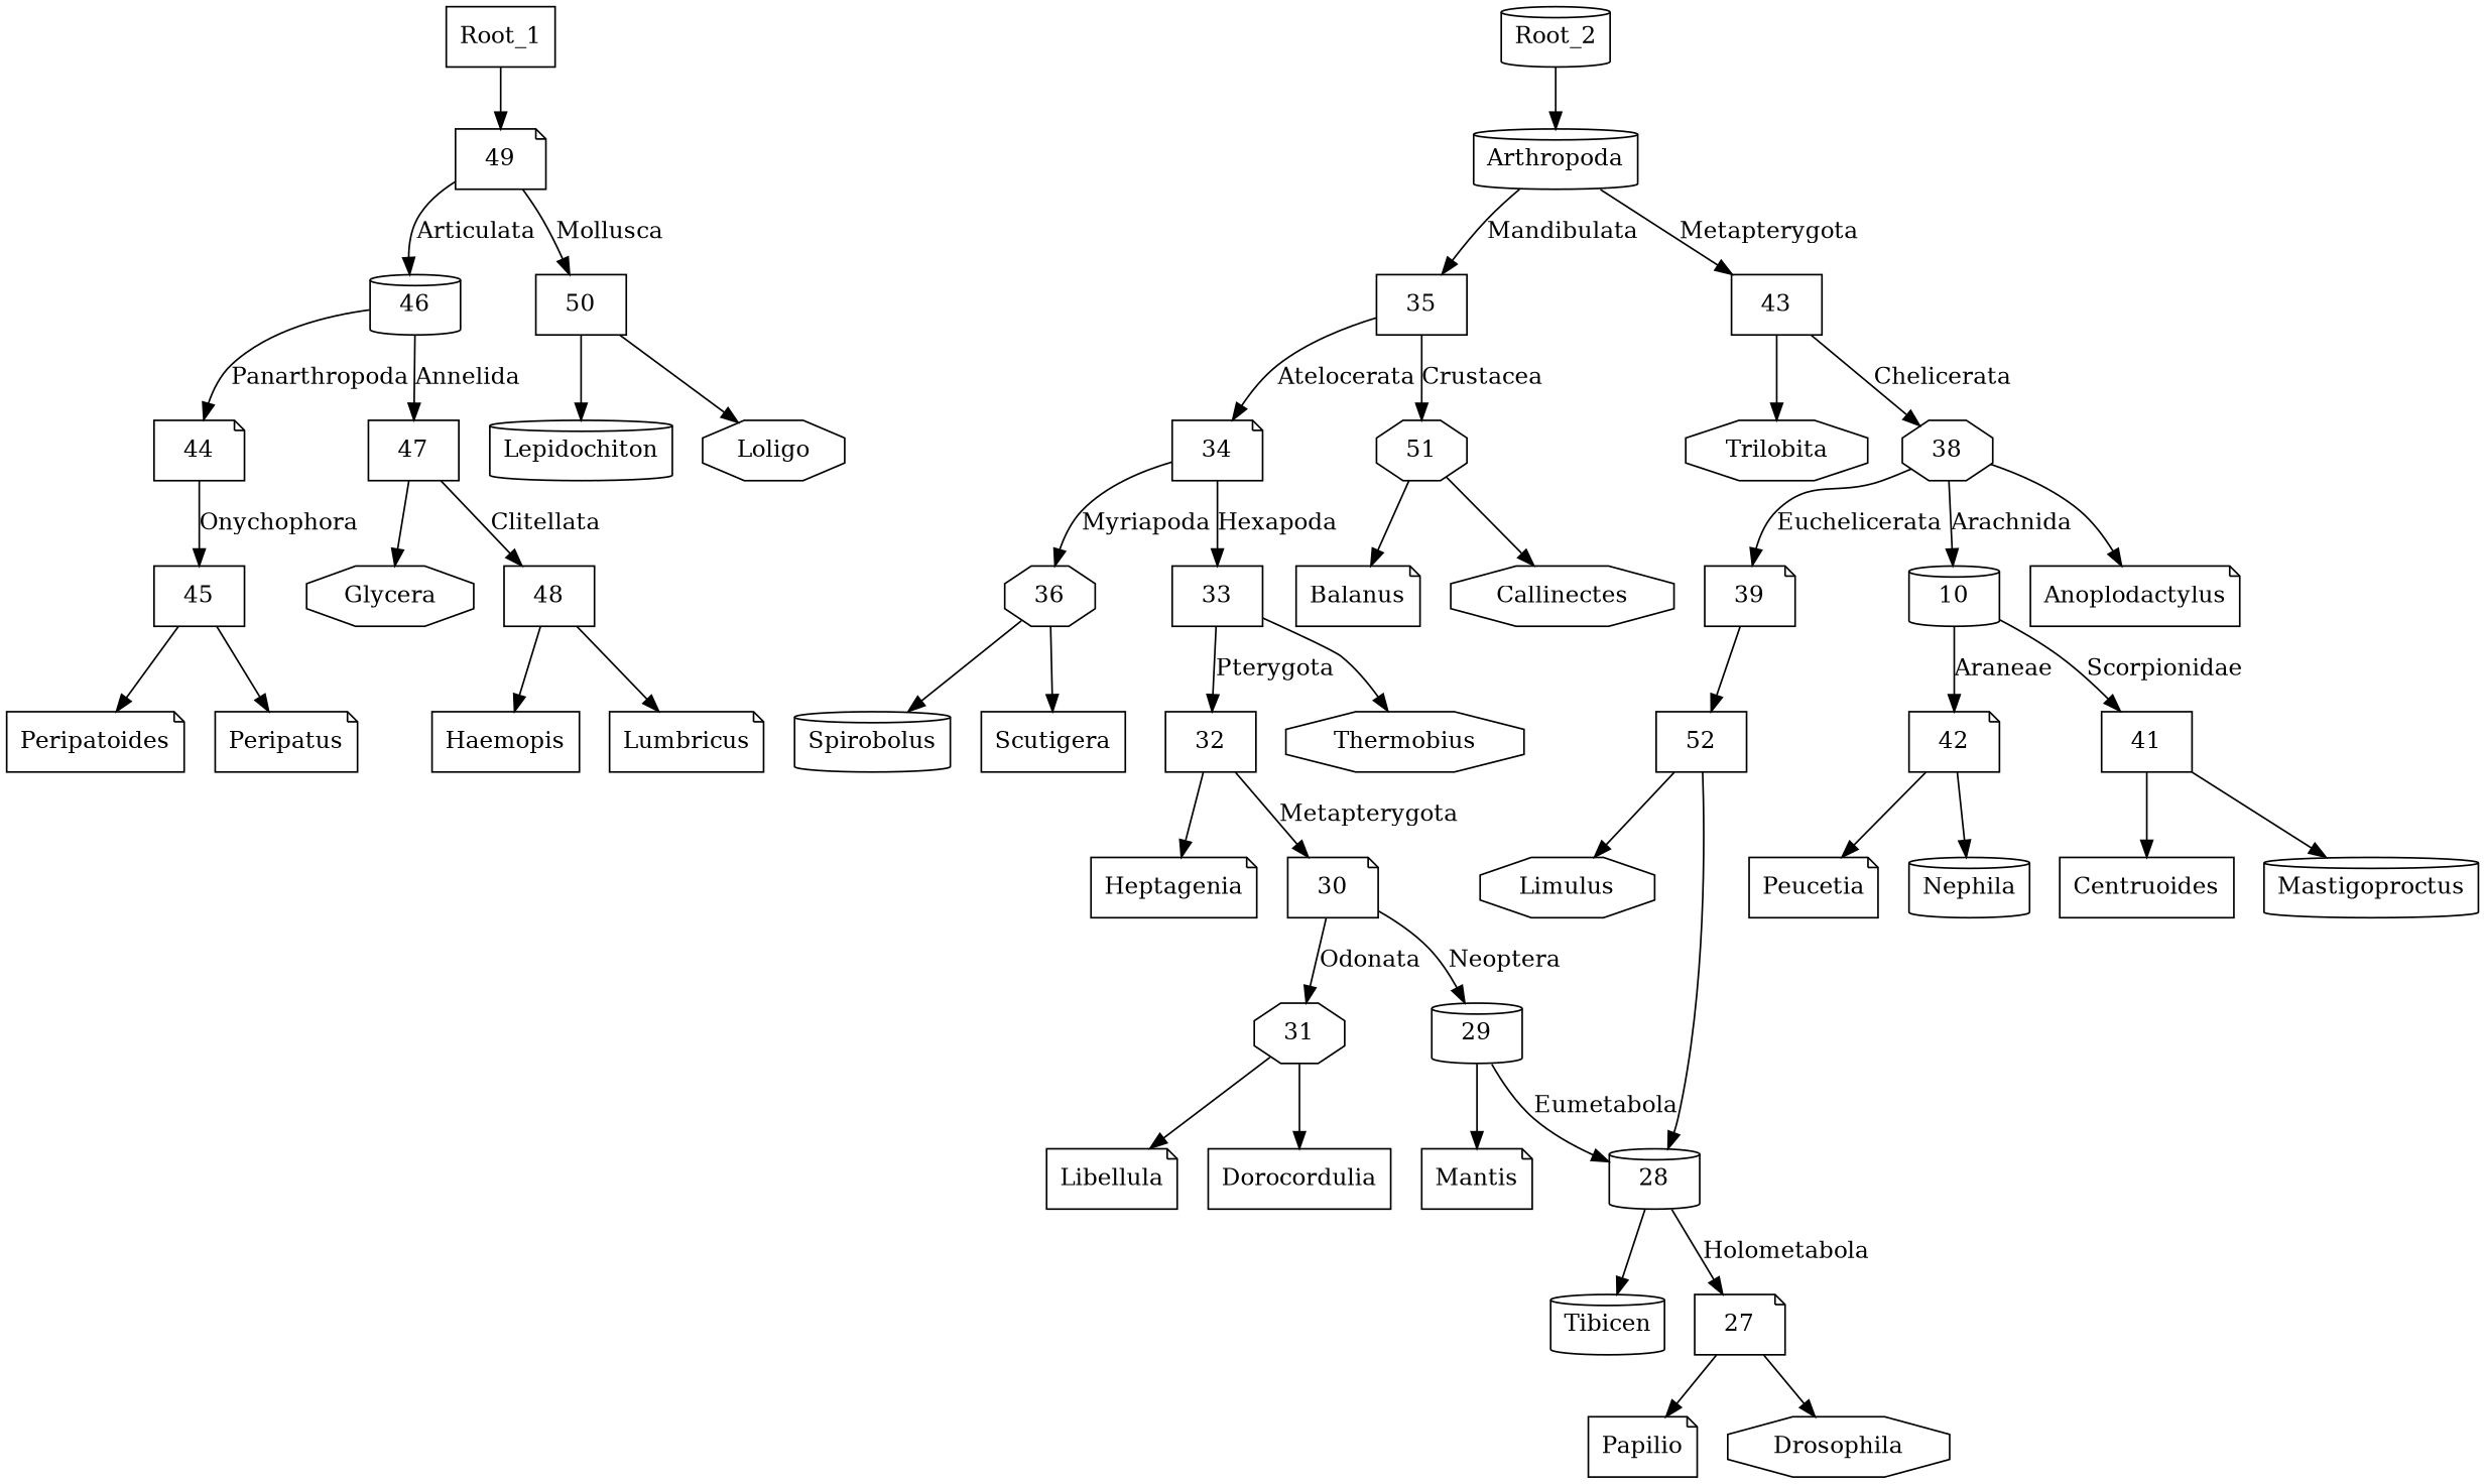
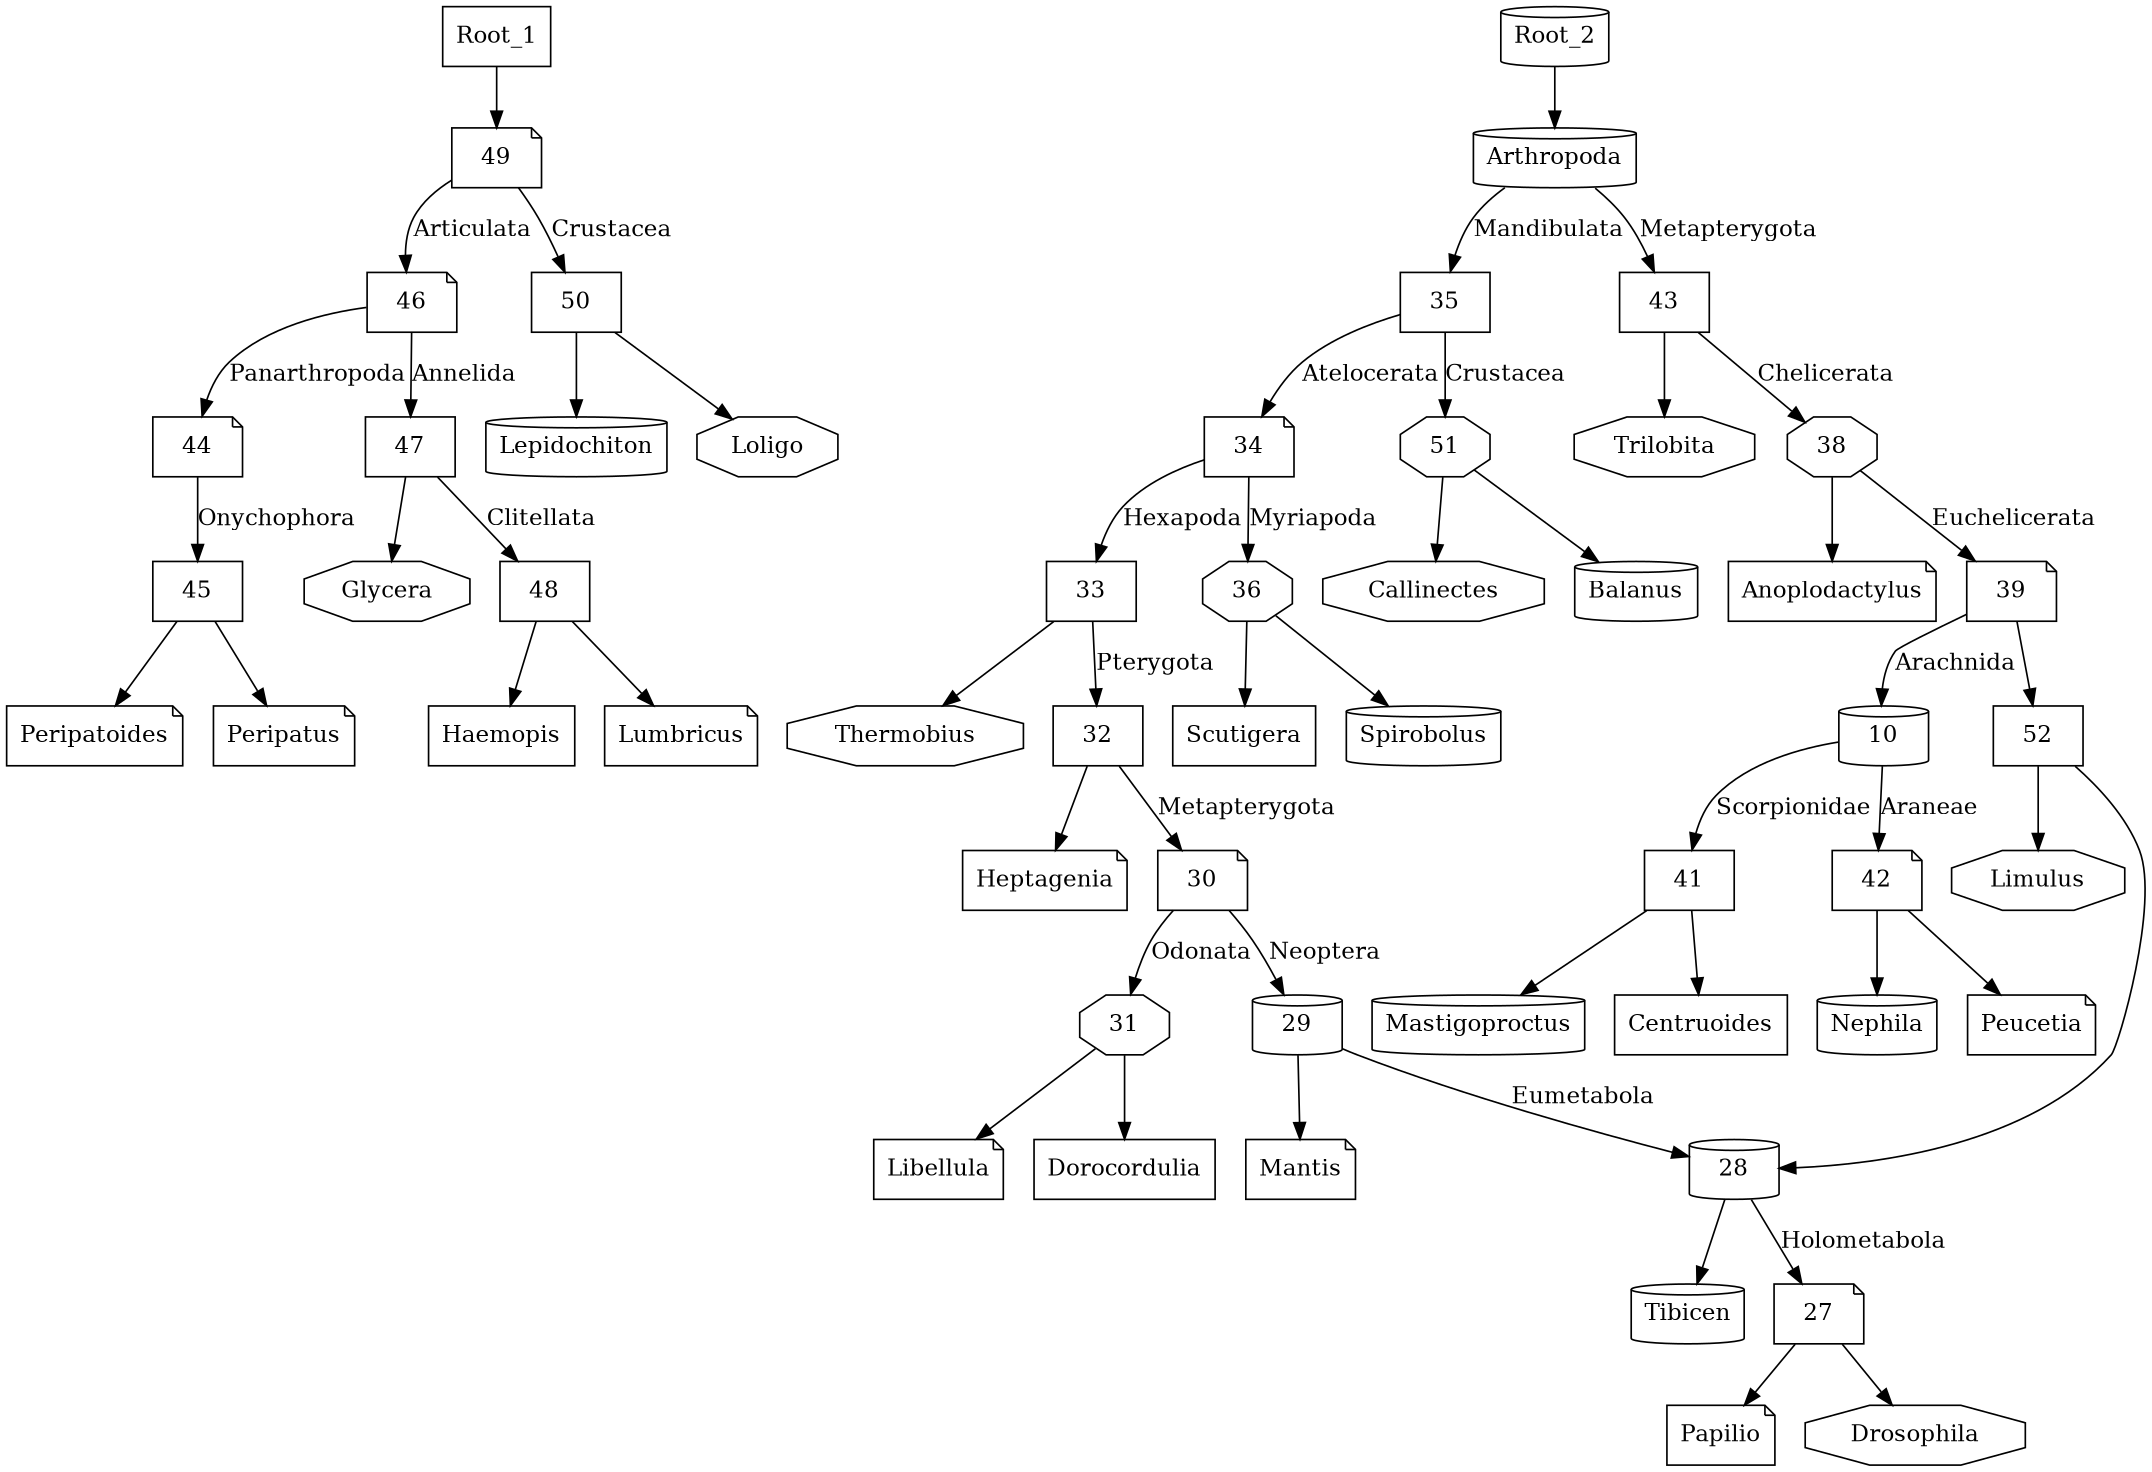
  digraph {
    node [shape=note]
    n1 [label=Root_1 shape=box]
    49
-   46 [shape=cylinder]
+   46
    50 [shape=box]
    n5 [label=Lepidochiton shape=cylinder]
    n6 [label=Loligo shape=octagon]
    n7 [label=Glycera shape=octagon]
    n8 [label=Haemopis shape=box]
    n9 [label=Lumbricus]
    n10 [label=Peripatoides]
    n11 [label=Peripatus]
    n12 [label=Trilobita shape=octagon]
    n13 [label=Anoplodactylus]
    n14 [label=Limulus shape=octagon]
    n15 [label=Centruoides shape=box]
    n16 [label=Mastigoproctus shape=cylinder]
    n17 [label=Peucetia]
    n18 [label=Nephila shape=cylinder]
    n19 [label=Callinectes shape=octagon]
-   n20 [label=Balanus]
+   n20 [label=Balanus shape=cylinder]
    n21 [label=Scutigera shape=box]
    n22 [label=Spirobolus shape=cylinder]
    n23 [label=Thermobius shape=octagon]
    n24 [label=Heptagenia]
    n25 [label=Dorocordulia shape=box]
    n26 [label=Libellula]
    n27 [label=Mantis]
    n28 [label=Tibicen shape=cylinder]
    n29 [label=Papilio]
    n30 [label=Drosophila shape=octagon]
    27
    28 [shape=cylinder]
    29 [shape=cylinder]
    30
    31 [shape=octagon]
    32 [shape=box]
    33 [shape=box]
    34
    36 [shape=octagon]
    35 [shape=box]
    51 [shape=octagon]
    n42 [label=Arthropoda shape=cylinder]
    43 [shape=box]
    38 [shape=octagon]
    44
    45 [shape=box]
    39
    n48 [label=10 shape=cylinder]
    52 [shape=box]
    41 [shape=box]
    42
    47 [shape=box]
    48 [shape=box]
    n54 [label=Root_2 shape=cylinder]
    n1 -> 49
    49 -> 46 [label=Articulata]
-   49 -> 50 [label=Mollusca]
+   49 -> 50 [label=Crustacea]
    46 -> 44 [label=Panarthropoda]
    46 -> 47 [label=Annelida]
    50 -> n5
    50 -> n6
    27 -> n29
    27 -> n30
    28 -> n28
    28 -> 27 [label=Holometabola]
    29 -> n27
    29 -> 28 [label=Eumetabola]
    30 -> 29 [label=Neoptera]
    30 -> 31 [label=Odonata]
    31 -> n25
    31 -> n26
    32 -> n24
    32 -> 30 [label=Metapterygota]
    33 -> n23
    33 -> 32 [label=Pterygota]
    34 -> 33 [label=Hexapoda]
    34 -> 36 [label=Myriapoda]
    36 -> n21
    36 -> n22
    35 -> 34 [label=Atelocerata]
    35 -> 51 [label=Crustacea]
    51 -> n19
    51 -> n20
    n42 -> 35 [label=Mandibulata]
    n42 -> 43 [label=Metapterygota]
    43 -> n12
    43 -> 38 [label=Chelicerata]
    38 -> n13
    38 -> 39 [label=Euchelicerata]
    44 -> 45 [label=Onychophora]
    45 -> n10
    45 -> n11
-   38 -> n48 [label=Arachnida]
+   39 -> n48 [label=Arachnida]
    39 -> 52
    n48 -> 41 [label=Scorpionidae]
    n48 -> 42 [label=Araneae]
    52 -> n14
    52 -> 28
    41 -> n15
    41 -> n16
    42 -> n17
    42 -> n18
    47 -> n7
    47 -> 48 [label=Clitellata]
    48 -> n8
    48 -> n9
    n54 -> n42
  }
